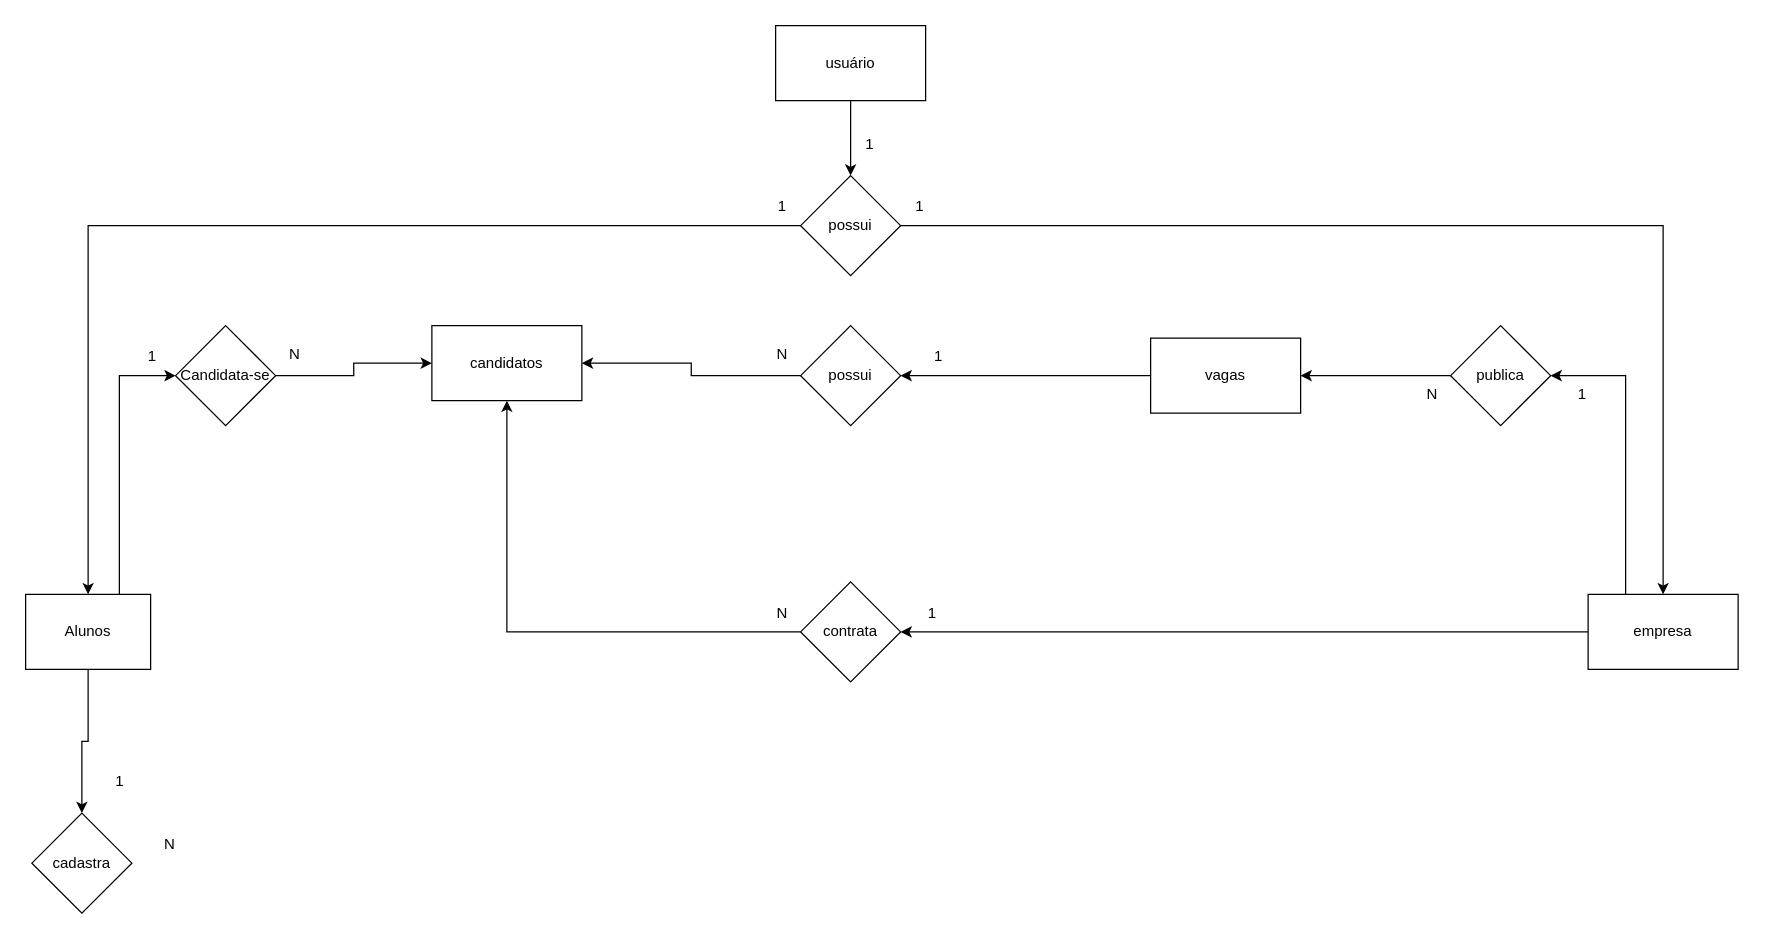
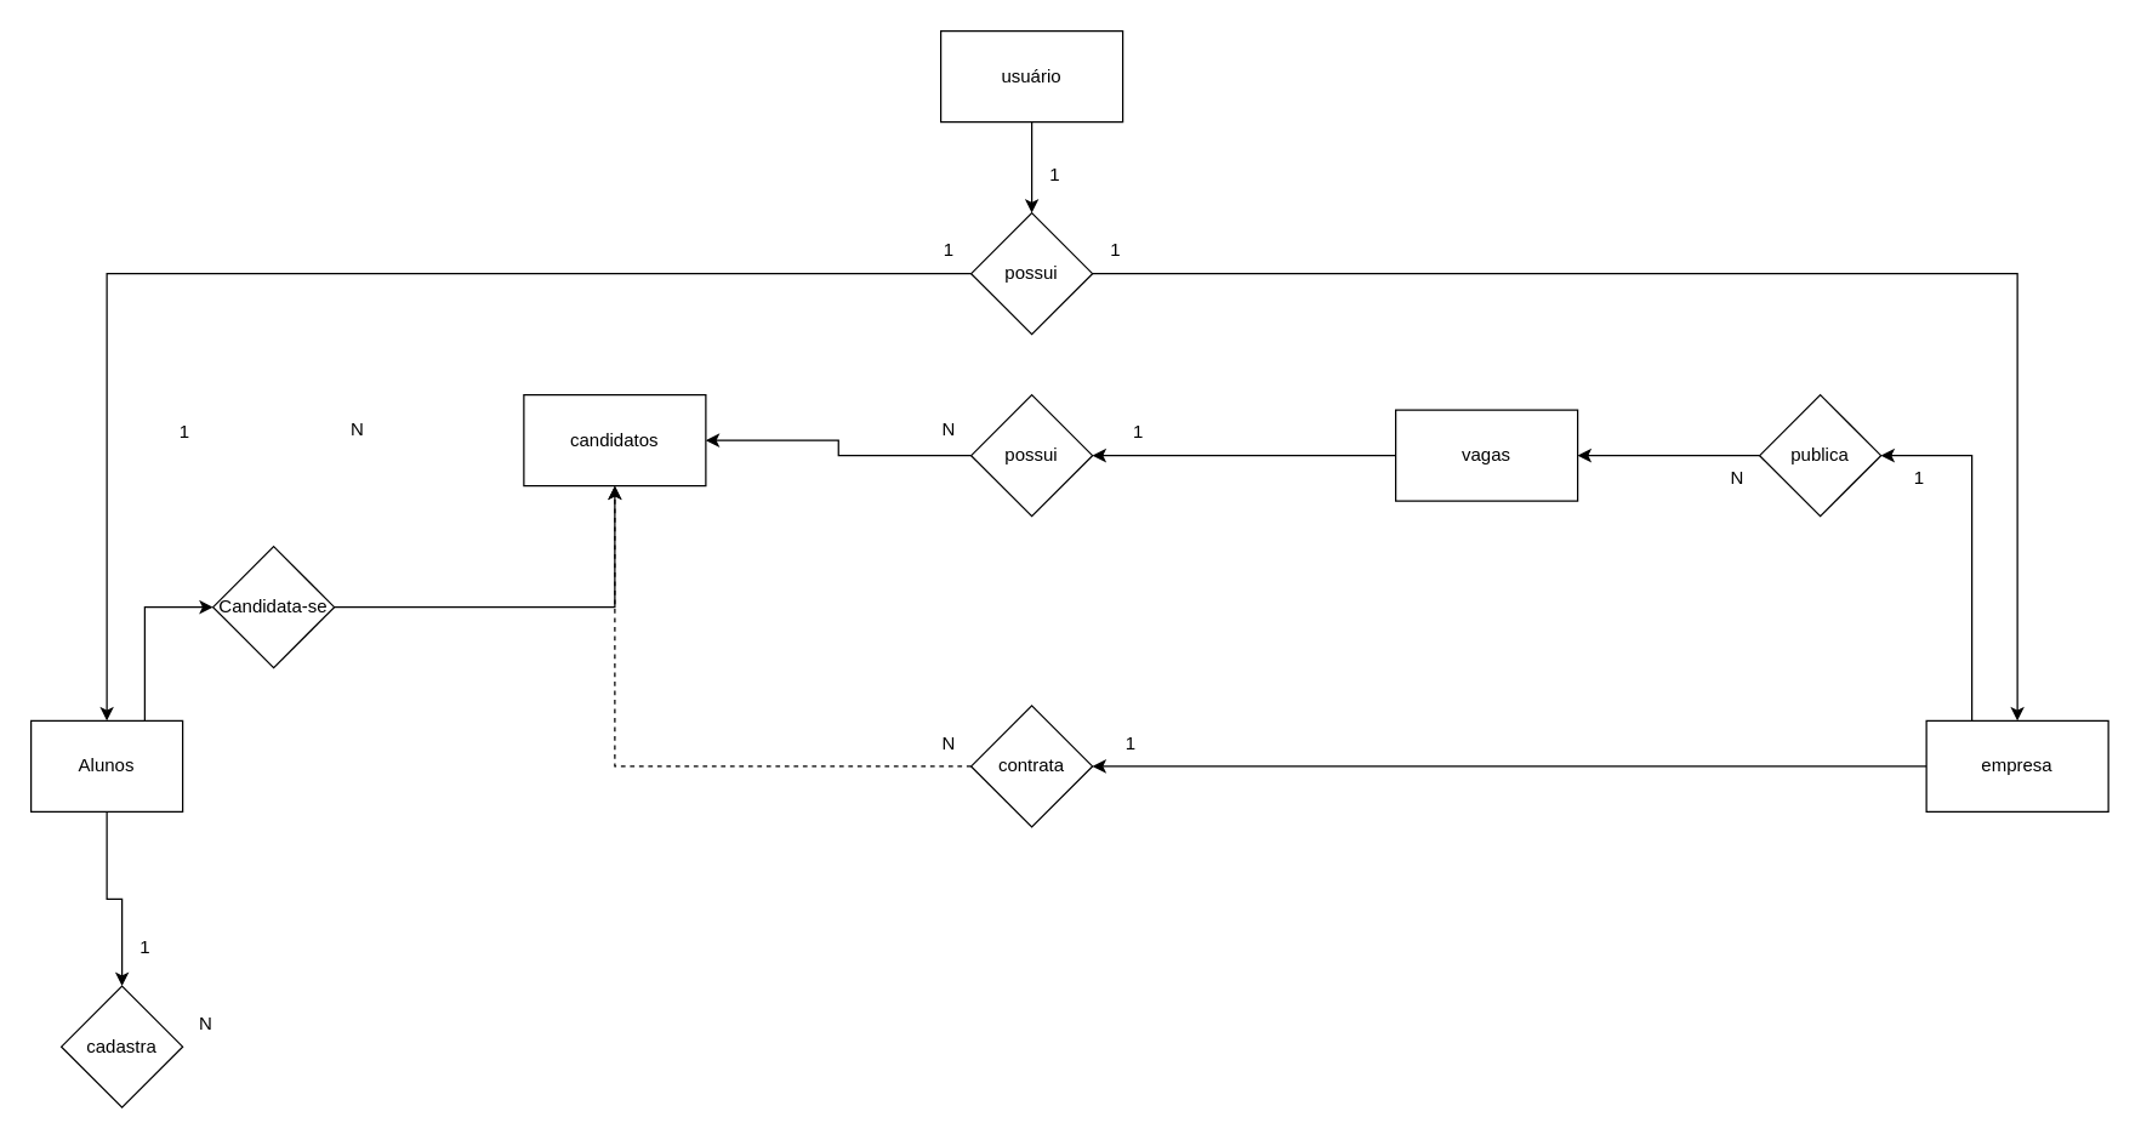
  <mxCell id="0" />
  <mxCell id="1" parent="0" />
- <mxCell id="2" style="edgeStyle=orthogonalEdgeStyle;rounded=0;orthogonalLoop=1;jettySize=auto;html=1;exitX=0;exitY=0.5;exitDx=0;exitDy=0;entryX=0.5;entryY=1;entryDx=0;entryDy=0;" edge="1" parent="1" source="3" target="20"><mxGeometry relative="1" as="geometry" /></mxCell>
+ <mxCell id="2" style="edgeStyle=orthogonalEdgeStyle;rounded=0;orthogonalLoop=1;jettySize=auto;html=1;exitX=0;exitY=0.5;exitDx=0;exitDy=0;entryX=0.5;entryY=1;entryDx=0;entryDy=0;dashed=1;" edge="1" parent="1" source="3" target="20"><mxGeometry relative="1" as="geometry" /></mxCell>
  <mxCell id="3" value="contrata" style="rhombus;whiteSpace=wrap;html=1;" vertex="1" parent="1"><mxGeometry x="640" y="465" width="80" height="80" as="geometry" /></mxCell>
  <mxCell id="4" style="edgeStyle=orthogonalEdgeStyle;rounded=0;orthogonalLoop=1;jettySize=auto;html=1;exitX=0.75;exitY=0;exitDx=0;exitDy=0;entryX=0;entryY=0.5;entryDx=0;entryDy=0;" edge="1" parent="1" source="6" target="22"><mxGeometry relative="1" as="geometry" /></mxCell>
  <mxCell id="5" style="edgeStyle=orthogonalEdgeStyle;rounded=0;orthogonalLoop=1;jettySize=auto;html=1;exitX=0.5;exitY=1;exitDx=0;exitDy=0;entryX=0.5;entryY=0;entryDx=0;entryDy=0;" edge="1" parent="1" source="6" target="15"><mxGeometry relative="1" as="geometry" /></mxCell>
  <mxCell id="6" value="Alunos" style="rounded=0;whiteSpace=wrap;html=1;" vertex="1" parent="1"><mxGeometry x="20" y="475" width="100" height="60" as="geometry" /></mxCell>
  <mxCell id="7" style="edgeStyle=orthogonalEdgeStyle;rounded=0;orthogonalLoop=1;jettySize=auto;html=1;exitX=0;exitY=0.5;exitDx=0;exitDy=0;" edge="1" parent="1" source="9" target="3"><mxGeometry relative="1" as="geometry" /></mxCell>
  <mxCell id="8" style="edgeStyle=orthogonalEdgeStyle;rounded=0;orthogonalLoop=1;jettySize=auto;html=1;exitX=0.25;exitY=0;exitDx=0;exitDy=0;entryX=1;entryY=0.5;entryDx=0;entryDy=0;" edge="1" parent="1" source="9" target="18"><mxGeometry relative="1" as="geometry" /></mxCell>
  <mxCell id="9" value="empresa" style="rounded=0;whiteSpace=wrap;html=1;" vertex="1" parent="1"><mxGeometry x="1270" y="475" width="120" height="60" as="geometry" /></mxCell>
  <mxCell id="10" style="edgeStyle=orthogonalEdgeStyle;rounded=0;orthogonalLoop=1;jettySize=auto;html=1;exitX=0.5;exitY=1;exitDx=0;exitDy=0;" edge="1" parent="1" source="11" target="14"><mxGeometry relative="1" as="geometry" /></mxCell>
  <mxCell id="11" value="usuário" style="rounded=0;whiteSpace=wrap;html=1;" vertex="1" parent="1"><mxGeometry x="620" y="20" width="120" height="60" as="geometry" /></mxCell>
  <mxCell id="12" style="edgeStyle=orthogonalEdgeStyle;rounded=0;orthogonalLoop=1;jettySize=auto;html=1;exitX=1;exitY=0.5;exitDx=0;exitDy=0;entryX=0.5;entryY=0;entryDx=0;entryDy=0;" edge="1" parent="1" source="14" target="9"><mxGeometry relative="1" as="geometry" /></mxCell>
  <mxCell id="13" style="edgeStyle=orthogonalEdgeStyle;rounded=0;orthogonalLoop=1;jettySize=auto;html=1;exitX=0;exitY=0.5;exitDx=0;exitDy=0;entryX=0.5;entryY=0;entryDx=0;entryDy=0;" edge="1" parent="1" source="14" target="6"><mxGeometry relative="1" as="geometry" /></mxCell>
  <mxCell id="14" value="possui" style="rhombus;whiteSpace=wrap;html=1;" vertex="1" parent="1"><mxGeometry x="640" y="140" width="80" height="80" as="geometry" /></mxCell>
- <mxCell id="15" value="cadastra" style="rhombus;whiteSpace=wrap;html=1;" vertex="1" parent="1"><mxGeometry x="25" y="650" width="80" height="80" as="geometry" /></mxCell>
+ <mxCell id="15" value="cadastra" style="rhombus;whiteSpace=wrap;html=1;" vertex="1" parent="1"><mxGeometry x="40" y="650" width="80" height="80" as="geometry" /></mxCell>
  <mxCell id="16" style="edgeStyle=orthogonalEdgeStyle;rounded=0;orthogonalLoop=1;jettySize=auto;html=1;exitX=0;exitY=0.5;exitDx=0;exitDy=0;entryX=1;entryY=0.5;entryDx=0;entryDy=0;" edge="1" parent="1" source="17" target="24"><mxGeometry relative="1" as="geometry" /></mxCell>
  <mxCell id="17" value="vagas" style="rounded=0;whiteSpace=wrap;html=1;" vertex="1" parent="1"><mxGeometry x="920" y="270" width="120" height="60" as="geometry" /></mxCell>
  <mxCell id="18" value="publica" style="rhombus;whiteSpace=wrap;html=1;" vertex="1" parent="1"><mxGeometry x="1160" y="260" width="80" height="80" as="geometry" /></mxCell>
  <mxCell id="19" value="" style="endArrow=classic;html=1;rounded=0;exitX=0;exitY=0.5;exitDx=0;exitDy=0;entryX=1;entryY=0.5;entryDx=0;entryDy=0;" edge="1" parent="1" source="18" target="17"><mxGeometry width="50" height="50" relative="1" as="geometry"><mxPoint x="1150" y="470" as="sourcePoint" /><mxPoint x="1200" y="420" as="targetPoint" /></mxGeometry></mxCell>
  <mxCell id="20" value="candidatos" style="rounded=0;whiteSpace=wrap;html=1;" vertex="1" parent="1"><mxGeometry x="345" y="260" width="120" height="60" as="geometry" /></mxCell>
  <mxCell id="21" value="" style="edgeStyle=orthogonalEdgeStyle;rounded=0;orthogonalLoop=1;jettySize=auto;html=1;" edge="1" parent="1" source="22" target="20"><mxGeometry relative="1" as="geometry" /></mxCell>
- <mxCell id="22" value="Candidata-se" style="rhombus;whiteSpace=wrap;html=1;" vertex="1" parent="1"><mxGeometry x="140" y="260" width="80" height="80" as="geometry" /></mxCell>
+ <mxCell id="22" value="Candidata-se" style="rhombus;whiteSpace=wrap;html=1;" vertex="1" parent="1"><mxGeometry x="140" y="360" width="80" height="80" as="geometry" /></mxCell>
  <mxCell id="23" style="edgeStyle=orthogonalEdgeStyle;rounded=0;orthogonalLoop=1;jettySize=auto;html=1;exitX=0;exitY=0.5;exitDx=0;exitDy=0;" edge="1" parent="1" source="24" target="20"><mxGeometry relative="1" as="geometry" /></mxCell>
  <mxCell id="24" value="possui" style="rhombus;whiteSpace=wrap;html=1;" vertex="1" parent="1"><mxGeometry x="640" y="260" width="80" height="80" as="geometry" /></mxCell>
  <mxCell id="25" value="1" style="text;html=1;align=center;verticalAlign=middle;resizable=0;points=[];autosize=1;strokeColor=none;fillColor=none;" vertex="1" parent="1"><mxGeometry x="106" y="270" width="30" height="30" as="geometry" /></mxCell>
  <mxCell id="26" value="N" style="text;html=1;align=center;verticalAlign=middle;resizable=0;points=[];autosize=1;strokeColor=none;fillColor=none;" vertex="1" parent="1"><mxGeometry x="220" y="268" width="30" height="30" as="geometry" /></mxCell>
  <mxCell id="27" value="1" style="text;html=1;align=center;verticalAlign=middle;resizable=0;points=[];autosize=1;strokeColor=none;fillColor=none;" vertex="1" parent="1"><mxGeometry x="735" y="270" width="30" height="30" as="geometry" /></mxCell>
  <mxCell id="28" value="N" style="text;html=1;align=center;verticalAlign=middle;resizable=0;points=[];autosize=1;strokeColor=none;fillColor=none;" vertex="1" parent="1"><mxGeometry x="610" y="268" width="30" height="30" as="geometry" /></mxCell>
  <mxCell id="29" value="1" style="text;html=1;align=center;verticalAlign=middle;resizable=0;points=[];autosize=1;strokeColor=none;fillColor=none;" vertex="1" parent="1"><mxGeometry x="80" y="610" width="30" height="30" as="geometry" /></mxCell>
  <mxCell id="30" value="N" style="text;html=1;align=center;verticalAlign=middle;resizable=0;points=[];autosize=1;strokeColor=none;fillColor=none;" vertex="1" parent="1"><mxGeometry x="120" y="660" width="30" height="30" as="geometry" /></mxCell>
  <mxCell id="31" value="1" style="text;html=1;align=center;verticalAlign=middle;resizable=0;points=[];autosize=1;strokeColor=none;fillColor=none;" vertex="1" parent="1"><mxGeometry x="680" y="100" width="30" height="30" as="geometry" /></mxCell>
  <mxCell id="32" value="1" style="text;html=1;align=center;verticalAlign=middle;resizable=0;points=[];autosize=1;strokeColor=none;fillColor=none;" vertex="1" parent="1"><mxGeometry x="720" y="150" width="30" height="30" as="geometry" /></mxCell>
  <mxCell id="33" value="1" style="text;html=1;align=center;verticalAlign=middle;resizable=0;points=[];autosize=1;strokeColor=none;fillColor=none;" vertex="1" parent="1"><mxGeometry x="610" y="150" width="30" height="30" as="geometry" /></mxCell>
  <mxCell id="34" value="1" style="text;html=1;align=center;verticalAlign=middle;resizable=0;points=[];autosize=1;strokeColor=none;fillColor=none;" vertex="1" parent="1"><mxGeometry x="730" y="475" width="30" height="30" as="geometry" /></mxCell>
  <mxCell id="35" value="N" style="text;html=1;align=center;verticalAlign=middle;resizable=0;points=[];autosize=1;strokeColor=none;fillColor=none;" vertex="1" parent="1"><mxGeometry x="610" y="475" width="30" height="30" as="geometry" /></mxCell>
  <mxCell id="36" value="1" style="text;html=1;align=center;verticalAlign=middle;resizable=0;points=[];autosize=1;strokeColor=none;fillColor=none;" vertex="1" parent="1"><mxGeometry x="1250" y="300" width="30" height="30" as="geometry" /></mxCell>
  <mxCell id="37" value="N" style="text;html=1;align=center;verticalAlign=middle;resizable=0;points=[];autosize=1;strokeColor=none;fillColor=none;" vertex="1" parent="1"><mxGeometry x="1130" y="300" width="30" height="30" as="geometry" /></mxCell>
